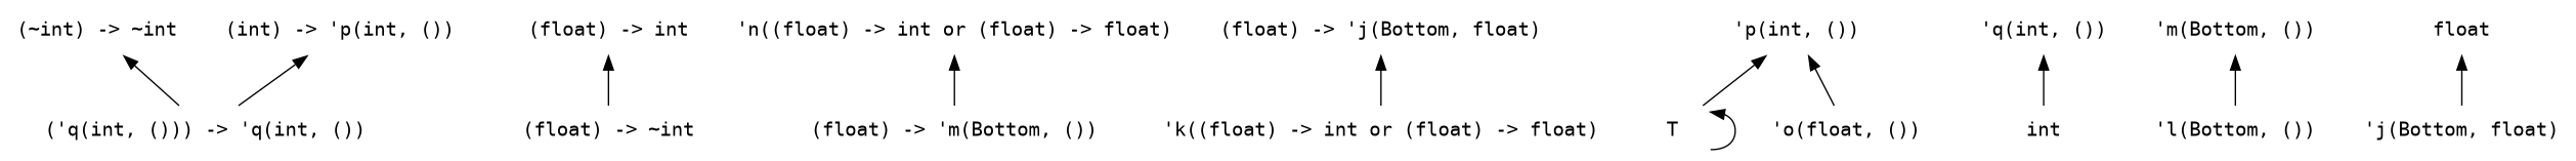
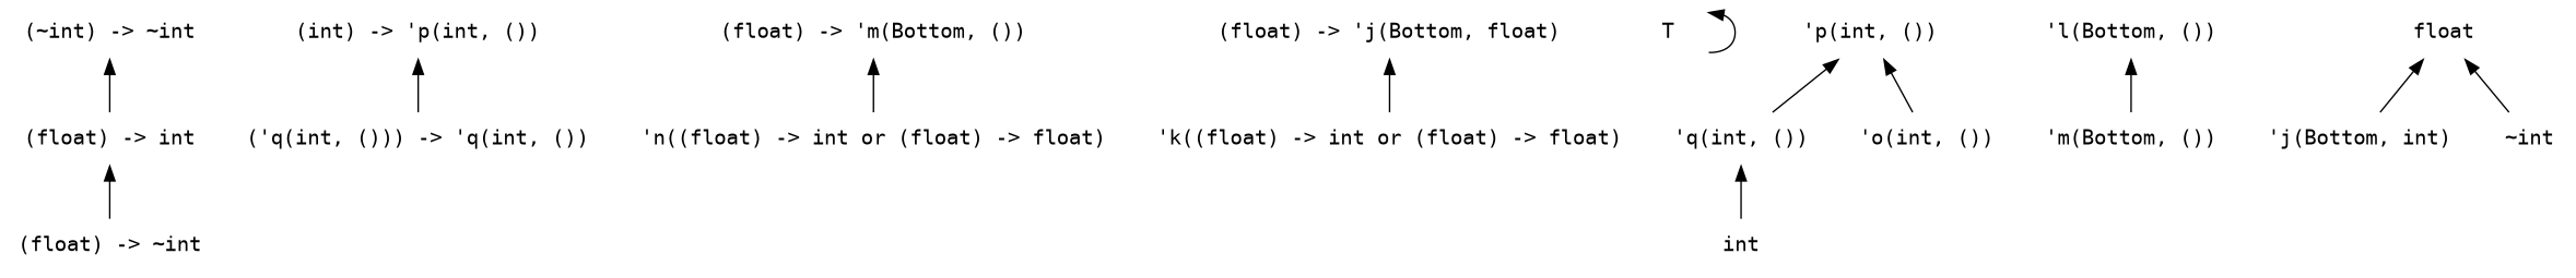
  digraph {
    fontname="DejaVu Sans Mono"
    node [fontname="DejaVu Sans Mono" shape=none]
    edge [dir=back fontname="DejaVu Sans Mono"]
    "(~int) -> ~int"
    "(float) -> int"
    "(float) -> ~int"
    "(int) -> 'p(int, ())"
    "('q(int, ())) -> 'q(int, ())"
    "(float) -> 'm(Bottom, ())"
    "'n((float) -> int or (float) -> float)"
    "(float) -> 'j(Bottom, float)"
    "'k((float) -> int or (float) -> float)"
    T
    "'p(int, ())"
    "'q(int, ())"
-   "'o(int, ())" [label="'o(float, ())"]
+   "'o(int, ())"
    int
    "'l(Bottom, ())"
    "'m(Bottom, ())"
    float
-   "'j(Bottom, float)"
-   "(~int) -> ~int" -> "('q(int, ())) -> 'q(int, ())"
+   "'j(Bottom, float)" [label="'j(Bottom, int)"]
+   "~int"
+   "(~int) -> ~int" -> "(float) -> int"
    "(float) -> int" -> "(float) -> ~int"
    "(int) -> 'p(int, ())" -> "('q(int, ())) -> 'q(int, ())"
-   "'n((float) -> int or (float) -> float)" -> "(float) -> 'm(Bottom, ())"
+   "(float) -> 'm(Bottom, ())" -> "'n((float) -> int or (float) -> float)"
    "(float) -> 'j(Bottom, float)" -> "'k((float) -> int or (float) -> float)"
    T -> T
-   "'p(int, ())" -> T
+   "'p(int, ())" -> "'q(int, ())"
    "'p(int, ())" -> "'o(int, ())"
    "'q(int, ())" -> int
-   "'m(Bottom, ())" -> "'l(Bottom, ())"
+   "'l(Bottom, ())" -> "'m(Bottom, ())"
    float -> "'j(Bottom, float)"
+   float -> "~int"
  }
